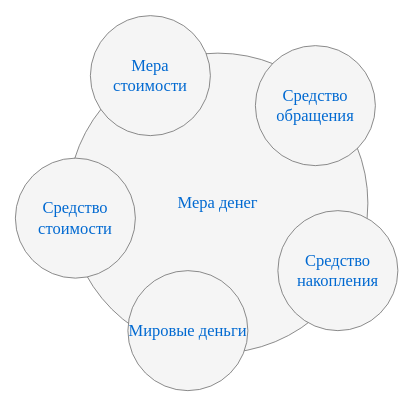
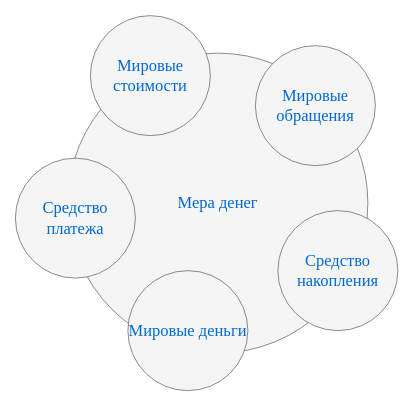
  <mxCell id="0" />
  <mxCell id="1" parent="0" />
  <mxCell id="2" value="Мера денег" style="ellipse;whiteSpace=wrap;html=1;rounded=0;shadow=0;dashed=0;comic=0;fontFamily=Verdana;fontSize=22;fontColor=#0069D1;fillColor=#f5f5f5;strokeColor=#666666;" parent="1" vertex="1"><mxGeometry x="90" y="70" width="400" height="400" as="geometry" /></mxCell>
- <mxCell id="3" value="Мера&lt;br&gt;стоимости" style="ellipse;whiteSpace=wrap;html=1;rounded=0;shadow=0;dashed=0;comic=0;fontFamily=Verdana;fontSize=22;fontColor=#0069D1;fillColor=#f5f5f5;strokeColor=#666666;" parent="1" vertex="1"><mxGeometry x="120" y="20" width="160" height="160" as="geometry" /></mxCell>
+ <mxCell id="3" value="Мировые&lt;br&gt;стоимости" style="ellipse;whiteSpace=wrap;html=1;rounded=0;shadow=0;dashed=0;comic=0;fontFamily=Verdana;fontSize=22;fontColor=#0069D1;fillColor=#f5f5f5;strokeColor=#666666;" parent="1" vertex="1"><mxGeometry x="120" y="20" width="160" height="160" as="geometry" /></mxCell>
  <mxCell id="4" value="Мировые деньги" style="ellipse;whiteSpace=wrap;html=1;rounded=0;shadow=0;dashed=0;comic=0;fontFamily=Verdana;fontSize=22;fontColor=#0069D1;fillColor=#f5f5f5;strokeColor=#666666;" parent="1" vertex="1"><mxGeometry x="170" y="360" width="160" height="160" as="geometry" /></mxCell>
- <mxCell id="5" value="Средство&lt;br&gt;обращения" style="ellipse;whiteSpace=wrap;html=1;rounded=0;shadow=0;dashed=0;comic=0;fontFamily=Verdana;fontSize=22;fontColor=#0069D1;fillColor=#f5f5f5;strokeColor=#666666;" parent="1" vertex="1"><mxGeometry x="340" y="60" width="160" height="160" as="geometry" /></mxCell>
- <mxCell id="6" value="Средство&lt;br&gt;стоимости" style="ellipse;whiteSpace=wrap;html=1;rounded=0;shadow=0;dashed=0;comic=0;fontFamily=Verdana;fontSize=22;fontColor=#0069D1;fillColor=#f5f5f5;strokeColor=#666666;" parent="1" vertex="1"><mxGeometry x="20" y="210" width="160" height="160" as="geometry" /></mxCell>
+ <mxCell id="5" value="Мировые&lt;br&gt;обращения" style="ellipse;whiteSpace=wrap;html=1;rounded=0;shadow=0;dashed=0;comic=0;fontFamily=Verdana;fontSize=22;fontColor=#0069D1;fillColor=#f5f5f5;strokeColor=#666666;" parent="1" vertex="1"><mxGeometry x="340" y="60" width="160" height="160" as="geometry" /></mxCell>
+ <mxCell id="6" value="Средство&lt;br&gt;платежа" style="ellipse;whiteSpace=wrap;html=1;rounded=0;shadow=0;dashed=0;comic=0;fontFamily=Verdana;fontSize=22;fontColor=#0069D1;fillColor=#f5f5f5;strokeColor=#666666;" parent="1" vertex="1"><mxGeometry x="20" y="210" width="160" height="160" as="geometry" /></mxCell>
  <mxCell id="7" value="Средство&lt;br&gt;накопления" style="ellipse;whiteSpace=wrap;html=1;rounded=0;shadow=0;dashed=0;comic=0;fontFamily=Verdana;fontSize=22;fontColor=#0069D1;fillColor=#f5f5f5;strokeColor=#666666;" vertex="1" parent="1"><mxGeometry x="370" y="280" width="160" height="160" as="geometry" /></mxCell>
